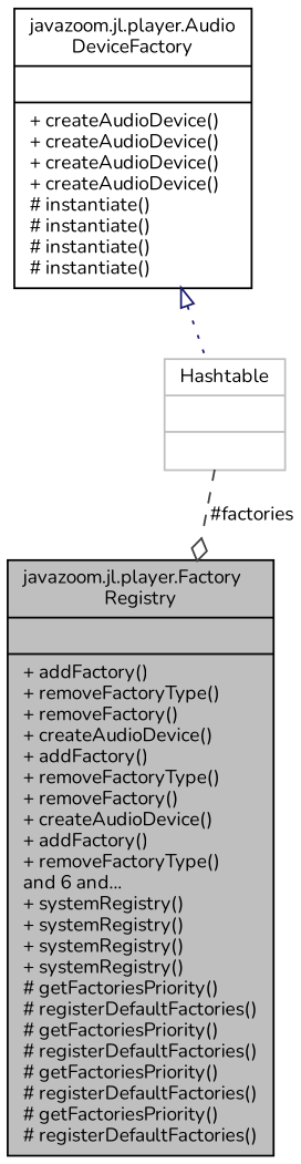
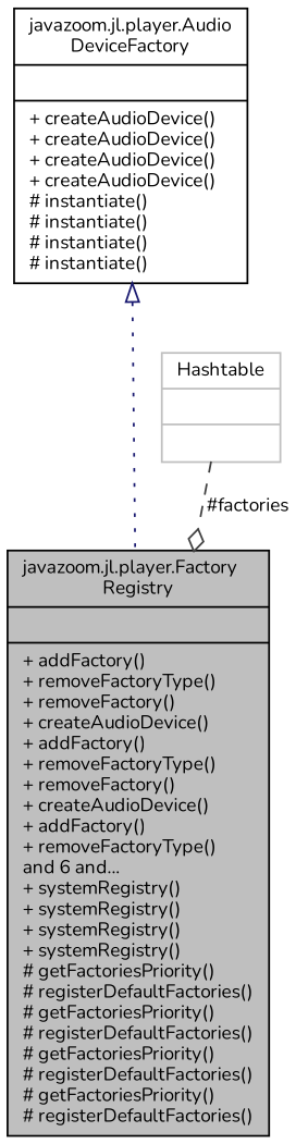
  digraph {
    fontname=Nunito
    node [color=black fillcolor=white fontname=Nunito fontsize=10 shape=record style=filled]
    edge [fontname=Nunito fontsize=10 labelfontname=Helvetica labelfontsize=10]
    n1 [fillcolor=grey75 fontcolor=black height=0.2 label="{javazoom.jl.player.Factory\lRegistry\n||+ addFactory()\l+ removeFactoryType()\l+ removeFactory()\l+ createAudioDevice()\l+ addFactory()\l+ removeFactoryType()\l+ removeFactory()\l+ createAudioDevice()\l+ addFactory()\l+ removeFactoryType()\land 6 and...\l+ systemRegistry()\l+ systemRegistry()\l+ systemRegistry()\l+ systemRegistry()\l# getFactoriesPriority()\l# registerDefaultFactories()\l# getFactoriesPriority()\l# registerDefaultFactories()\l# getFactoriesPriority()\l# registerDefaultFactories()\l# getFactoriesPriority()\l# registerDefaultFactories()\l}" width=0.4]
    n2 [height=0.2 label="{javazoom.jl.player.Audio\lDeviceFactory\n||+ createAudioDevice()\l+ createAudioDevice()\l+ createAudioDevice()\l+ createAudioDevice()\l# instantiate()\l# instantiate()\l# instantiate()\l# instantiate()\l}" width=0.4]
    n3 [color=grey75 height=0.2 label="{Hashtable\n||}" width=0.4]
-   n2 -> n3 [arrowtail=onormal color=midnightblue dir=back style=dotted]
+   n2 -> n1 [arrowtail=onormal color=midnightblue dir=back style=dotted]
    n3 -> n1 [arrowhead=odiamond color=grey25 label=" #factories" style=dashed]
  }
